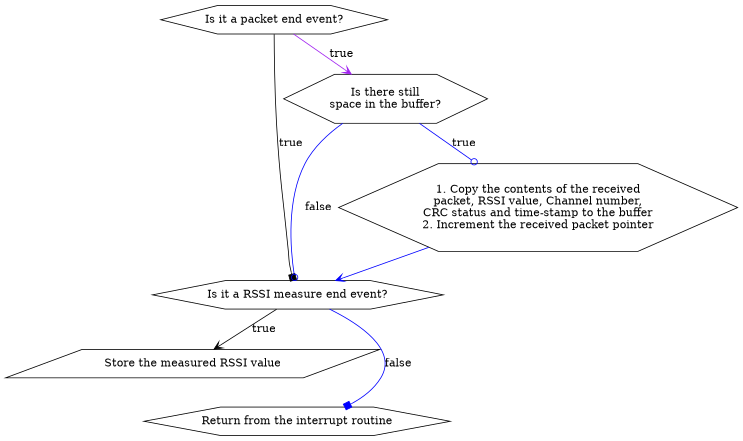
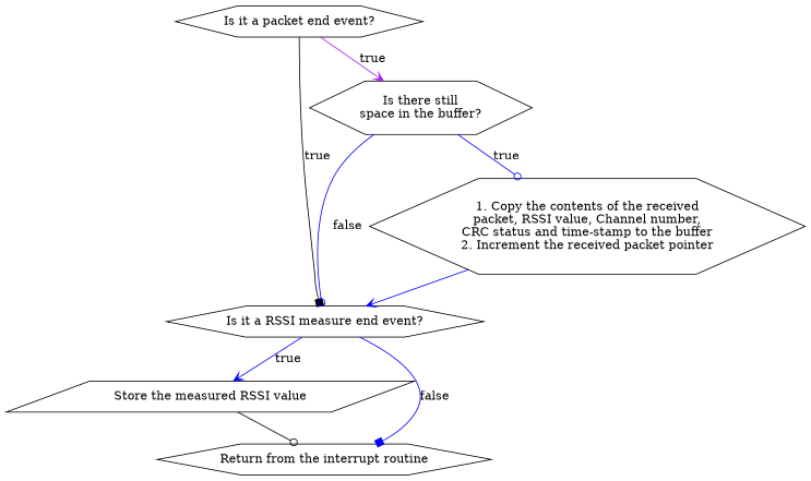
  digraph {
    node [shape=hexagon]
    edge [arrowhead=vee color=blue]
    n1 [label="Is it a packet end event?"]
    n2 [label="Is it a RSSI measure end event?"]
    n3 [label="Is there still\nspace in the buffer?"]
    n4 [label="Store the measured RSSI value" shape=parallelogram]
    n5 [label="Return from the interrupt routine"]
    n6 [label="1. Copy the contents of the received\npacket, RSSI value, Channel number,\nCRC status and time-stamp to the buffer\n2. Increment the received packet pointer"]
    n1 -> n2 [arrowhead=box color=black label=true]
    n1 -> n3 [color=purple label=true]
-   n2 -> n4 [color=black label=true]
+   n2 -> n4 [label=true]
    n2 -> n5 [arrowhead=box label=false]
    n3 -> n2 [arrowhead=odot label=false]
    n3 -> n6 [arrowhead=odot label=true]
+   n4 -> n5 [arrowhead=odot color=black]
    n6 -> n2
  }
